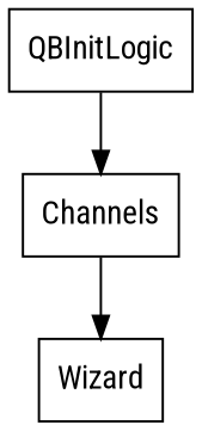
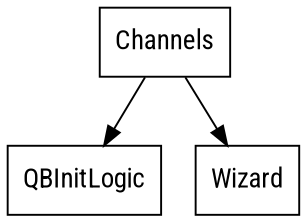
  digraph {
    fontname="Roboto Condensed"
    node [fontname="Roboto Condensed" shape=box]
    edge [fontname="Roboto Condensed"]
    n1 [label=QBInitLogic root=true]
    Channels
    Wizard
-   n1 -> Channels
+   Channels -> n1
    Channels -> Wizard
  }
